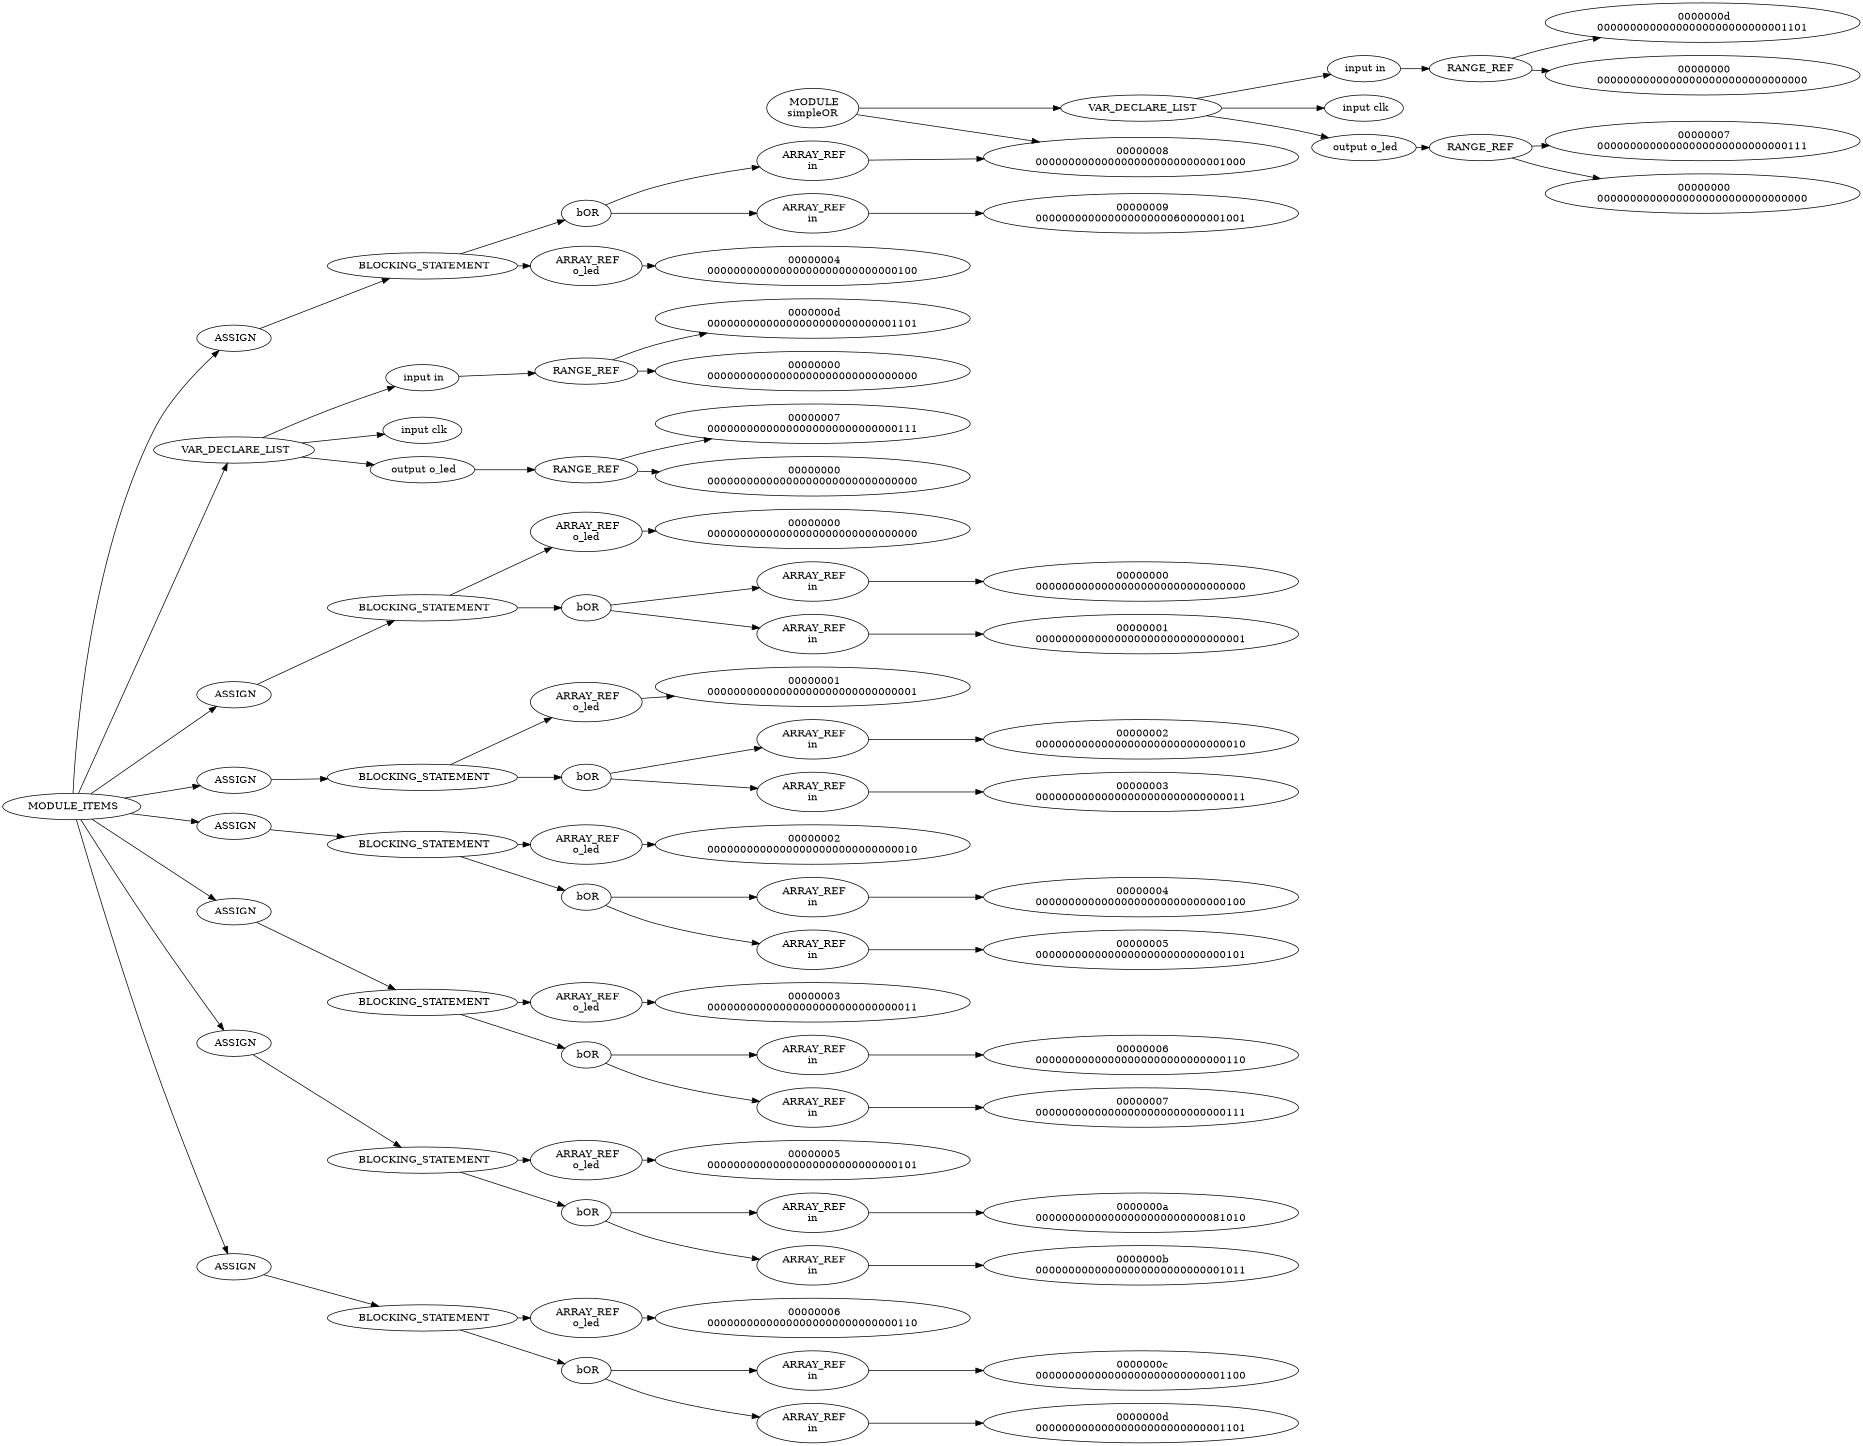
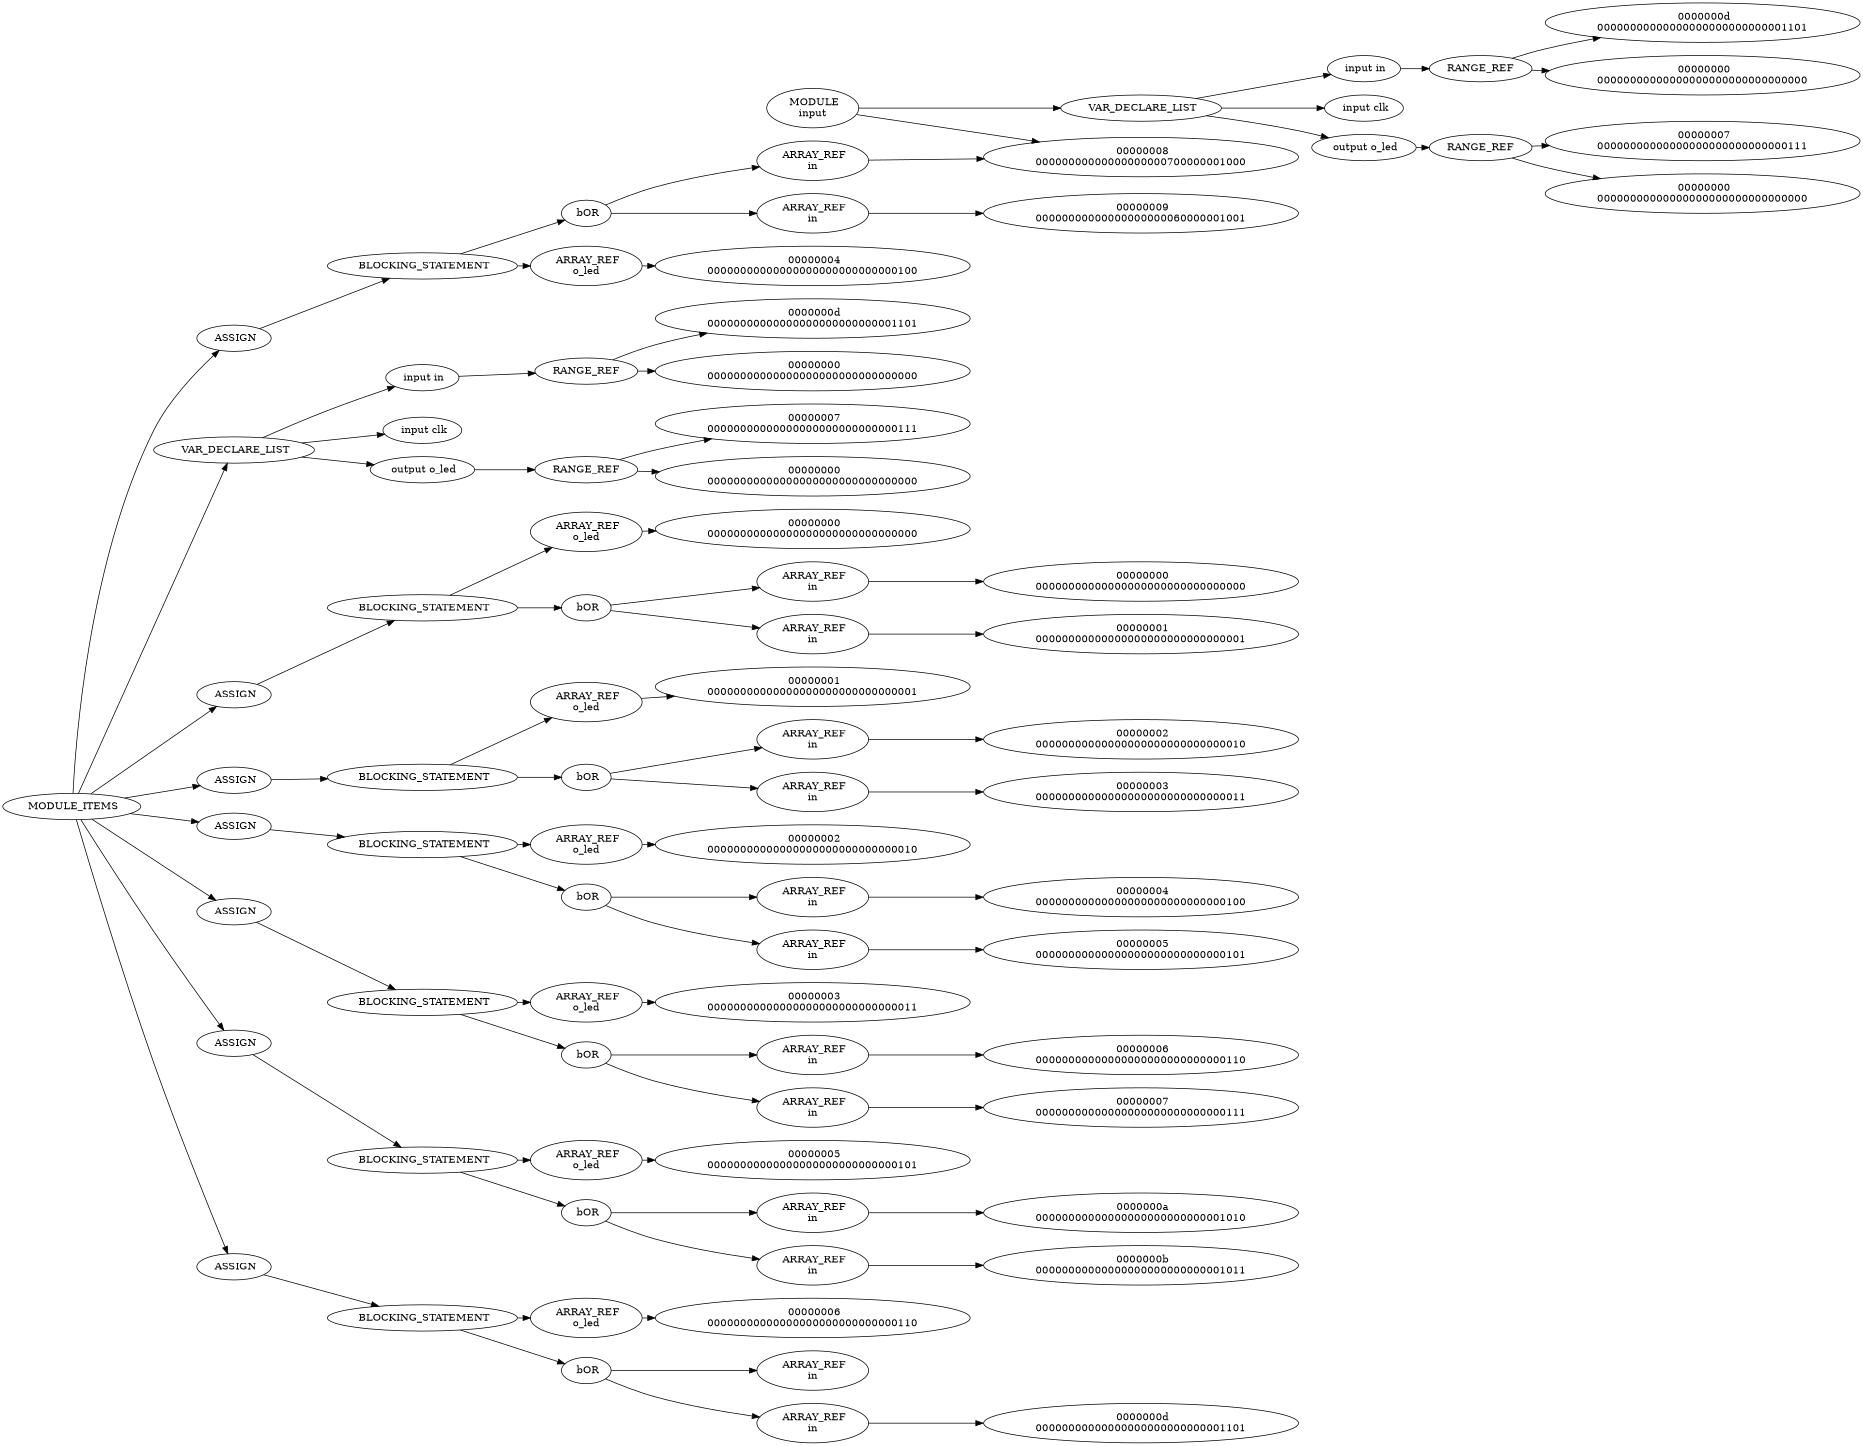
  digraph {
    rankdir=LR
    ranksep=.25
-   n1 [label=< MODULE<br/>simpleOR>]
+   n1 [label=< MODULE<br/>input>]
    n2 [label=< VAR_DECLARE_LIST>]
-   n3 [label=< 00000008<br/>00000000000000000000000000001000>]
+   n3 [label=< 00000008<br/>00000000000000000000700000001000>]
    n4 [label=< input in>]
    n5 [label=< input clk>]
    n6 [label=< output o_led>]
    n7 [label=< MODULE_ITEMS>]
    n8 [label=< VAR_DECLARE_LIST>]
    n9 [label=< ASSIGN>]
    n10 [label=< ASSIGN>]
    n11 [label=< ASSIGN>]
    n12 [label=< ASSIGN>]
    n13 [label=< ASSIGN>]
    n14 [label=< ASSIGN>]
    n15 [label=< ASSIGN>]
    n16 [label=<RANGE_REF>]
    n17 [label=<RANGE_REF>]
    n18 [label=< 0000000d<br/>00000000000000000000000000001101>]
    n19 [label=< 00000000<br/>00000000000000000000000000000000>]
    n20 [label=< 00000007<br/>00000000000000000000000000000111>]
    n21 [label=< 00000000<br/>00000000000000000000000000000000>]
    n22 [label=< input in>]
    n23 [label=< input clk>]
    n24 [label=< output o_led>]
    n25 [label=< BLOCKING_STATEMENT>]
    n26 [label=< BLOCKING_STATEMENT>]
    n27 [label=< BLOCKING_STATEMENT>]
    n28 [label=< BLOCKING_STATEMENT>]
    n29 [label=< BLOCKING_STATEMENT>]
    n30 [label=< BLOCKING_STATEMENT>]
    n31 [label=< BLOCKING_STATEMENT>]
    n32 [label=<RANGE_REF>]
    n33 [label=<RANGE_REF>]
    n34 [label=< 0000000d<br/>00000000000000000000000000001101>]
    n35 [label=< 00000000<br/>00000000000000000000000000000000>]
    n36 [label=< 00000007<br/>00000000000000000000000000000111>]
    n37 [label=< 00000000<br/>00000000000000000000000000000000>]
    n38 [label=< ARRAY_REF<br/>o_led>]
    n39 [label=< bOR>]
    n40 [label=< 00000000<br/>00000000000000000000000000000000>]
    n41 [label=< ARRAY_REF<br/>in>]
    n42 [label=< ARRAY_REF<br/>in>]
    n43 [label=< 00000000<br/>00000000000000000000000000000000>]
    n44 [label=< 00000001<br/>00000000000000000000000000000001>]
    n45 [label=< ARRAY_REF<br/>o_led>]
    n46 [label=< bOR>]
    n47 [label=< 00000001<br/>00000000000000000000000000000001>]
    n48 [label=< ARRAY_REF<br/>in>]
    n49 [label=< ARRAY_REF<br/>in>]
    n50 [label=< 00000002<br/>00000000000000000000000000000010>]
    n51 [label=< 00000003<br/>00000000000000000000000000000011>]
    n52 [label=< ARRAY_REF<br/>o_led>]
    n53 [label=< bOR>]
    n54 [label=< 00000002<br/>00000000000000000000000000000010>]
    n55 [label=< ARRAY_REF<br/>in>]
    n56 [label=< ARRAY_REF<br/>in>]
    n57 [label=< 00000004<br/>00000000000000000000000000000100>]
    n58 [label=< 00000005<br/>00000000000000000000000000000101>]
    n59 [label=< ARRAY_REF<br/>o_led>]
    n60 [label=< bOR>]
    n61 [label=< 00000003<br/>00000000000000000000000000000011>]
    n62 [label=< ARRAY_REF<br/>in>]
    n63 [label=< ARRAY_REF<br/>in>]
    n64 [label=< 00000006<br/>00000000000000000000000000000110>]
    n65 [label=< 00000007<br/>00000000000000000000000000000111>]
    n66 [label=< ARRAY_REF<br/>o_led>]
    n67 [label=< bOR>]
    n68 [label=< 00000004<br/>00000000000000000000000000000100>]
    n69 [label=< ARRAY_REF<br/>in>]
    n70 [label=< ARRAY_REF<br/>in>]
    n71 [label=< 00000009<br/>00000000000000000000060000001001>]
    n72 [label=< ARRAY_REF<br/>o_led>]
    n73 [label=< bOR>]
    n74 [label=< 00000005<br/>00000000000000000000000000000101>]
    n75 [label=< ARRAY_REF<br/>in>]
    n76 [label=< ARRAY_REF<br/>in>]
-   n77 [label=< 0000000a<br/>00000000000000000000000000081010>]
+   n77 [label=< 0000000a<br/>00000000000000000000000000001010>]
    n78 [label=< 0000000b<br/>00000000000000000000000000001011>]
    n79 [label=< ARRAY_REF<br/>o_led>]
    n80 [label=< bOR>]
    n81 [label=< 00000006<br/>00000000000000000000000000000110>]
    n82 [label=< ARRAY_REF<br/>in>]
    n83 [label=< ARRAY_REF<br/>in>]
-   n84 [label=< 0000000c<br/>00000000000000000000000000001100>]
    n85 [label=< 0000000d<br/>00000000000000000000000000001101>]
    n1 -> n2
    n1 -> n3
    n2 -> n4
    n2 -> n5
    n2 -> n6
    n4 -> n16
    n6 -> n17
    n7 -> n8
    n7 -> n9
    n7 -> n10
    n7 -> n11
    n7 -> n12
    n7 -> n13
    n7 -> n14
    n7 -> n15
    n8 -> n22
    n8 -> n23
    n8 -> n24
    n9 -> n25
    n10 -> n26
    n11 -> n27
    n12 -> n28
    n13 -> n29
    n14 -> n30
    n15 -> n31
    n16 -> n18
    n16 -> n19
    n17 -> n20
    n17 -> n21
    n22 -> n32
    n24 -> n33
    n25 -> n38
    n25 -> n39
    n26 -> n45
    n26 -> n46
    n27 -> n52
    n27 -> n53
    n28 -> n59
    n28 -> n60
    n29 -> n66
    n29 -> n67
    n30 -> n72
    n30 -> n73
    n31 -> n79
    n31 -> n80
    n32 -> n34
    n32 -> n35
    n33 -> n36
    n33 -> n37
    n38 -> n40
    n39 -> n41
    n39 -> n42
    n41 -> n43
    n42 -> n44
    n45 -> n47
    n46 -> n48
    n46 -> n49
    n48 -> n50
    n49 -> n51
    n52 -> n54
    n53 -> n55
    n53 -> n56
    n55 -> n57
    n56 -> n58
    n59 -> n61
    n60 -> n62
    n60 -> n63
    n62 -> n64
    n63 -> n65
    n66 -> n68
    n67 -> n69
    n67 -> n70
    n69 -> n3
    n70 -> n71
    n72 -> n74
    n73 -> n75
    n73 -> n76
    n75 -> n77
    n76 -> n78
    n79 -> n81
    n80 -> n82
    n80 -> n83
-   n82 -> n84
    n83 -> n85
  }
